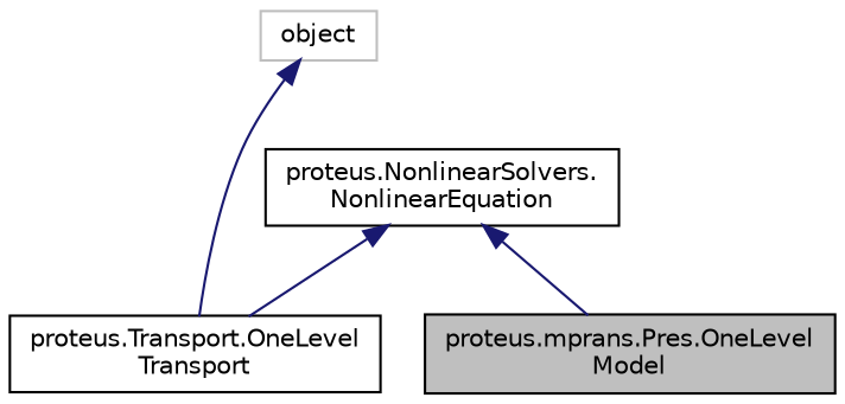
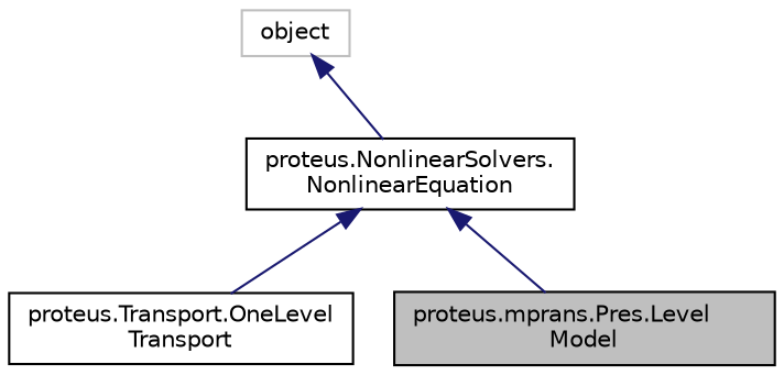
  digraph {
    node [color=black fillcolor=white fontname=Helvetica fontsize=10 shape=record style=filled]
    edge [color=midnightblue dir=back fontname=Helvetica fontsize=10 labelfontname=Helvetica labelfontsize=10 style=solid]
-   n1 [fillcolor=grey75 fontcolor=black height=0.2 label="proteus.mprans.Pres.OneLevel\lModel" width=0.4]
+   n1 [fillcolor=grey75 fontcolor=black height=0.2 label="proteus.mprans.Pres.Level\lModel" width=0.4]
    n2 [height=0.2 label="proteus.Transport.OneLevel\lTransport" width=0.4]
    n3 [height=0.2 label="proteus.NonlinearSolvers.\lNonlinearEquation" width=0.4]
    n4 [color=grey75 height=0.2 label=object width=0.4]
    n3 -> n1
    n3 -> n2
-   n4 -> n2
+   n4 -> n3
  }
